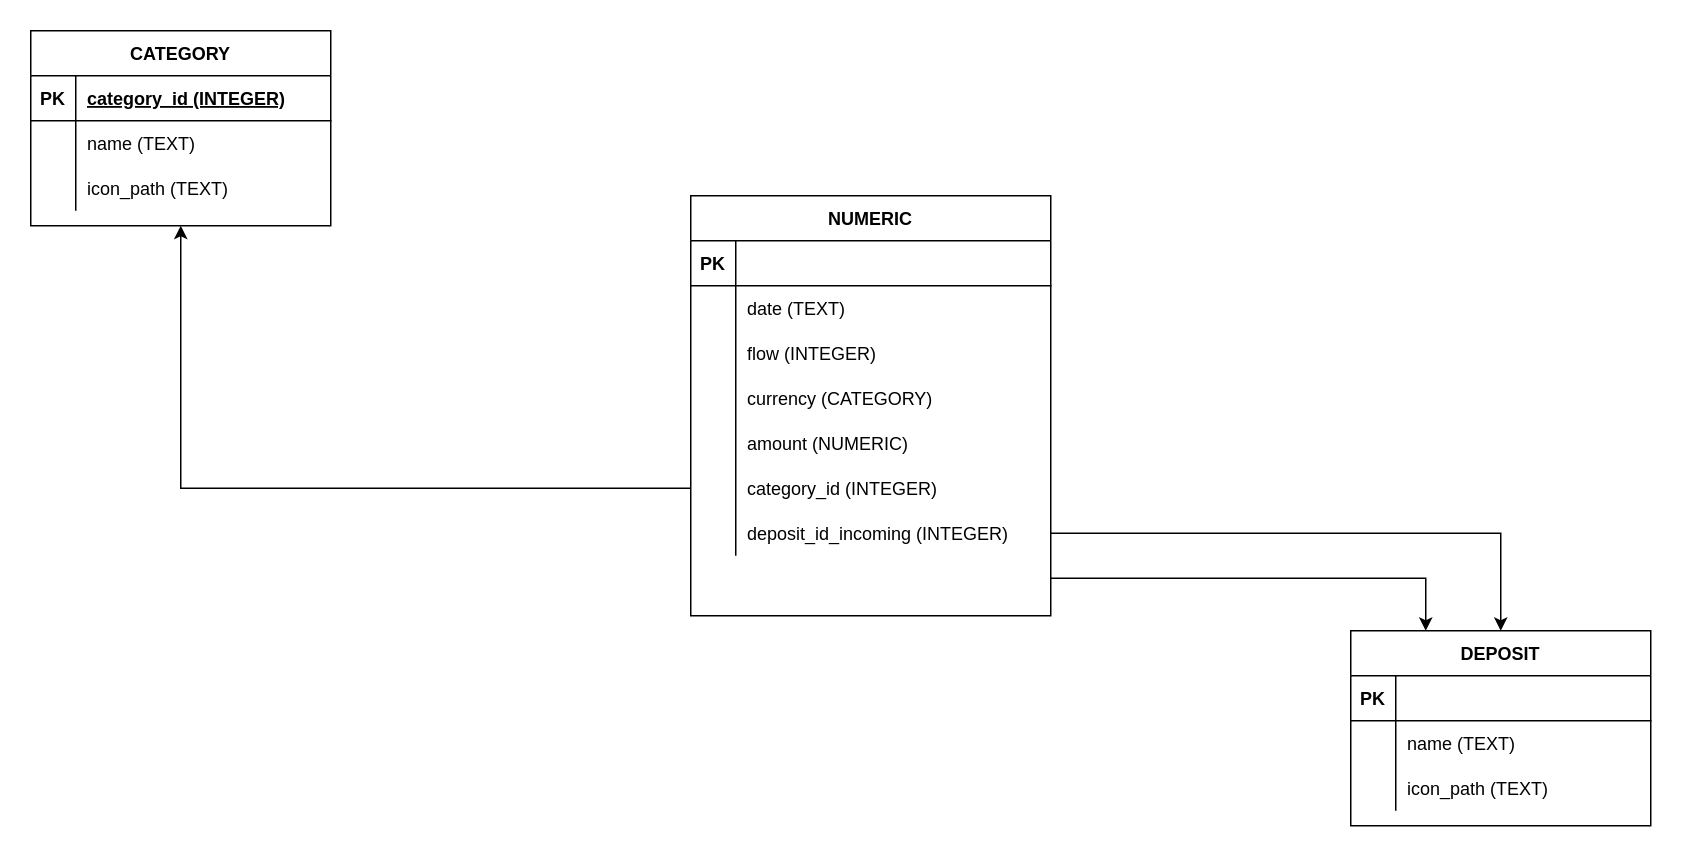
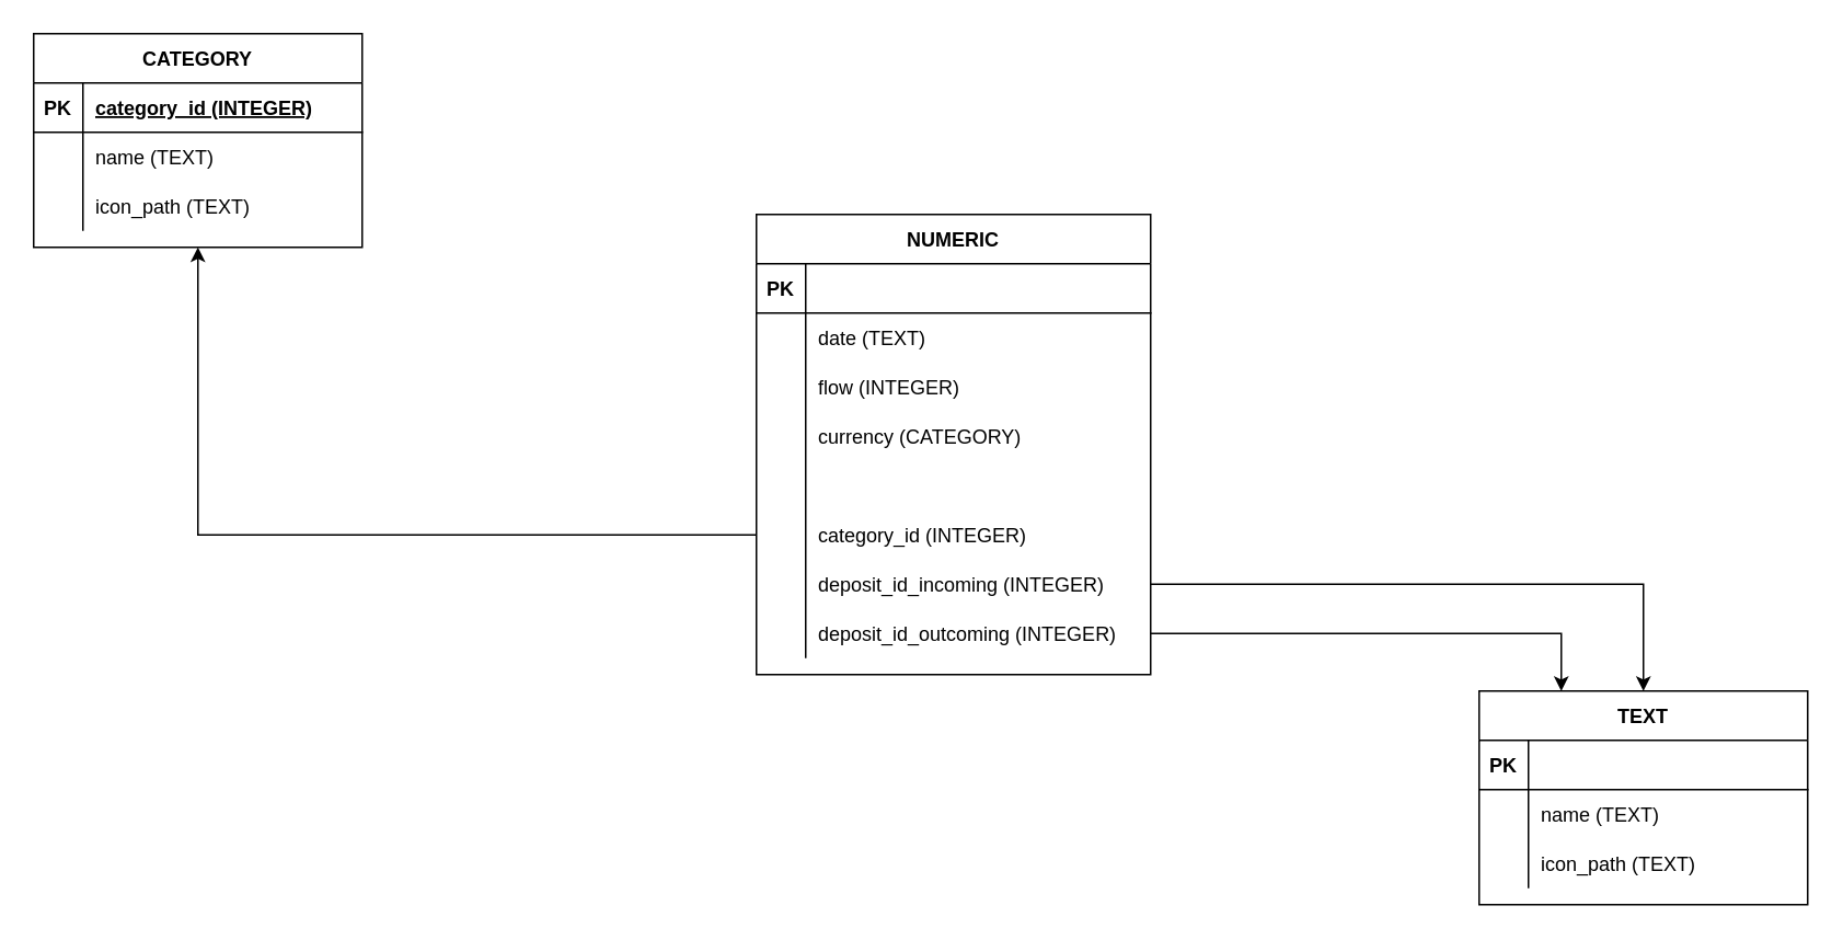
  <mxCell id="0" />
  <mxCell id="1" parent="0" />
  <mxCell id="2" value="NUMERIC" style="shape=table;startSize=30;container=1;collapsible=1;childLayout=tableLayout;fixedRows=1;rowLines=0;fontStyle=1;align=center;resizeLast=1;" vertex="1" parent="1"><mxGeometry x="460" y="130" width="240" height="280" as="geometry"><mxRectangle x="480" y="270" width="120" height="30" as="alternateBounds" /></mxGeometry></mxCell>
  <mxCell id="3" value="" style="shape=partialRectangle;collapsible=0;dropTarget=0;pointerEvents=0;fillColor=none;top=0;left=0;bottom=1;right=0;points=[[0,0.5],[1,0.5]];portConstraint=eastwest;" vertex="1" parent="2"><mxGeometry y="30" width="240" height="30" as="geometry" /></mxCell>
  <mxCell id="4" value="PK" style="shape=partialRectangle;connectable=0;fillColor=none;top=0;left=0;bottom=0;right=0;fontStyle=1;overflow=hidden;" vertex="1" parent="3"><mxGeometry width="30" height="30" as="geometry"><mxRectangle width="30" height="30" as="alternateBounds" /></mxGeometry></mxCell>
  <mxCell id="5" value="" style="shape=partialRectangle;collapsible=0;dropTarget=0;pointerEvents=0;fillColor=none;top=0;left=0;bottom=0;right=0;points=[[0,0.5],[1,0.5]];portConstraint=eastwest;" vertex="1" parent="2"><mxGeometry y="60" width="240" height="30" as="geometry" /></mxCell>
  <mxCell id="6" value="" style="shape=partialRectangle;connectable=0;fillColor=none;top=0;left=0;bottom=0;right=0;editable=1;overflow=hidden;" vertex="1" parent="5"><mxGeometry width="30" height="30" as="geometry"><mxRectangle width="30" height="30" as="alternateBounds" /></mxGeometry></mxCell>
  <mxCell id="7" value="date (TEXT)" style="shape=partialRectangle;connectable=0;fillColor=none;top=0;left=0;bottom=0;right=0;align=left;spacingLeft=6;overflow=hidden;" vertex="1" parent="5"><mxGeometry x="30" width="210" height="30" as="geometry"><mxRectangle width="210" height="30" as="alternateBounds" /></mxGeometry></mxCell>
  <mxCell id="8" value="" style="shape=partialRectangle;collapsible=0;dropTarget=0;pointerEvents=0;fillColor=none;top=0;left=0;bottom=0;right=0;points=[[0,0.5],[1,0.5]];portConstraint=eastwest;" vertex="1" parent="2"><mxGeometry y="90" width="240" height="30" as="geometry" /></mxCell>
  <mxCell id="9" value="" style="shape=partialRectangle;connectable=0;fillColor=none;top=0;left=0;bottom=0;right=0;editable=1;overflow=hidden;" vertex="1" parent="8"><mxGeometry width="30" height="30" as="geometry"><mxRectangle width="30" height="30" as="alternateBounds" /></mxGeometry></mxCell>
  <mxCell id="10" value="flow (INTEGER)" style="shape=partialRectangle;connectable=0;fillColor=none;top=0;left=0;bottom=0;right=0;align=left;spacingLeft=6;overflow=hidden;" vertex="1" parent="8"><mxGeometry x="30" width="210" height="30" as="geometry"><mxRectangle width="210" height="30" as="alternateBounds" /></mxGeometry></mxCell>
  <mxCell id="11" value="" style="shape=partialRectangle;collapsible=0;dropTarget=0;pointerEvents=0;fillColor=none;top=0;left=0;bottom=0;right=0;points=[[0,0.5],[1,0.5]];portConstraint=eastwest;" vertex="1" parent="2"><mxGeometry y="120" width="240" height="30" as="geometry" /></mxCell>
  <mxCell id="12" value="" style="shape=partialRectangle;connectable=0;fillColor=none;top=0;left=0;bottom=0;right=0;editable=1;overflow=hidden;" vertex="1" parent="11"><mxGeometry width="30" height="30" as="geometry"><mxRectangle width="30" height="30" as="alternateBounds" /></mxGeometry></mxCell>
  <mxCell id="13" value="currency (CATEGORY)" style="shape=partialRectangle;connectable=0;fillColor=none;top=0;left=0;bottom=0;right=0;align=left;spacingLeft=6;overflow=hidden;" vertex="1" parent="11"><mxGeometry x="30" width="210" height="30" as="geometry"><mxRectangle width="210" height="30" as="alternateBounds" /></mxGeometry></mxCell>
  <mxCell id="14" value="" style="shape=partialRectangle;collapsible=0;dropTarget=0;pointerEvents=0;fillColor=none;top=0;left=0;bottom=0;right=0;points=[[0,0.5],[1,0.5]];portConstraint=eastwest;" vertex="1" parent="2"><mxGeometry y="150" width="240" height="30" as="geometry" /></mxCell>
  <mxCell id="15" value="" style="shape=partialRectangle;connectable=0;fillColor=none;top=0;left=0;bottom=0;right=0;editable=1;overflow=hidden;" vertex="1" parent="14"><mxGeometry width="30" height="30" as="geometry"><mxRectangle width="30" height="30" as="alternateBounds" /></mxGeometry></mxCell>
- <mxCell id="16" value="amount (NUMERIC)" style="shape=partialRectangle;connectable=0;fillColor=none;top=0;left=0;bottom=0;right=0;align=left;spacingLeft=6;overflow=hidden;" vertex="1" parent="14"><mxGeometry x="30" width="210" height="30" as="geometry"><mxRectangle width="210" height="30" as="alternateBounds" /></mxGeometry></mxCell>
  <mxCell id="17" value="" style="shape=partialRectangle;collapsible=0;dropTarget=0;pointerEvents=0;fillColor=none;top=0;left=0;bottom=0;right=0;points=[[0,0.5],[1,0.5]];portConstraint=eastwest;" vertex="1" parent="2"><mxGeometry y="180" width="240" height="30" as="geometry" /></mxCell>
  <mxCell id="18" value="" style="shape=partialRectangle;connectable=0;fillColor=none;top=0;left=0;bottom=0;right=0;editable=1;overflow=hidden;" vertex="1" parent="17"><mxGeometry width="30" height="30" as="geometry"><mxRectangle width="30" height="30" as="alternateBounds" /></mxGeometry></mxCell>
  <mxCell id="19" value="category_id (INTEGER)" style="shape=partialRectangle;connectable=0;fillColor=none;top=0;left=0;bottom=0;right=0;align=left;spacingLeft=6;overflow=hidden;" vertex="1" parent="17"><mxGeometry x="30" width="210" height="30" as="geometry"><mxRectangle width="210" height="30" as="alternateBounds" /></mxGeometry></mxCell>
  <mxCell id="20" value="" style="shape=partialRectangle;collapsible=0;dropTarget=0;pointerEvents=0;fillColor=none;top=0;left=0;bottom=0;right=0;points=[[0,0.5],[1,0.5]];portConstraint=eastwest;" vertex="1" parent="2"><mxGeometry y="210" width="240" height="30" as="geometry" /></mxCell>
  <mxCell id="21" value="" style="shape=partialRectangle;connectable=0;fillColor=none;top=0;left=0;bottom=0;right=0;editable=1;overflow=hidden;" vertex="1" parent="20"><mxGeometry width="30" height="30" as="geometry"><mxRectangle width="30" height="30" as="alternateBounds" /></mxGeometry></mxCell>
  <mxCell id="22" value="deposit_id_incoming (INTEGER)" style="shape=partialRectangle;connectable=0;fillColor=none;top=0;left=0;bottom=0;right=0;align=left;spacingLeft=6;overflow=hidden;" vertex="1" parent="20"><mxGeometry x="30" width="210" height="30" as="geometry"><mxRectangle width="210" height="30" as="alternateBounds" /></mxGeometry></mxCell>
  <mxCell id="23" value="" style="shape=partialRectangle;collapsible=0;dropTarget=0;pointerEvents=0;fillColor=none;top=0;left=0;bottom=0;right=0;points=[[0,0.5],[1,0.5]];portConstraint=eastwest;" vertex="1" parent="2"><mxGeometry y="240" width="240" height="30" as="geometry" /></mxCell>
  <mxCell id="24" value="" style="shape=partialRectangle;connectable=0;fillColor=none;top=0;left=0;bottom=0;right=0;editable=1;overflow=hidden;" vertex="1" parent="23"><mxGeometry width="30" height="30" as="geometry"><mxRectangle width="30" height="30" as="alternateBounds" /></mxGeometry></mxCell>
+ <mxCell id="25" value="deposit_id_outcoming (INTEGER)" style="shape=partialRectangle;connectable=0;fillColor=none;top=0;left=0;bottom=0;right=0;align=left;spacingLeft=6;overflow=hidden;" vertex="1" parent="23"><mxGeometry x="30" width="210" height="30" as="geometry"><mxRectangle width="210" height="30" as="alternateBounds" /></mxGeometry></mxCell>
  <mxCell id="26" value="CATEGORY" style="shape=table;startSize=30;container=1;collapsible=1;childLayout=tableLayout;fixedRows=1;rowLines=0;fontStyle=1;align=center;resizeLast=1;" vertex="1" parent="1"><mxGeometry x="20" y="20" width="200" height="130" as="geometry"><mxRectangle x="440" y="320" width="100" height="30" as="alternateBounds" /></mxGeometry></mxCell>
  <mxCell id="27" value="" style="shape=partialRectangle;collapsible=0;dropTarget=0;pointerEvents=0;fillColor=none;top=0;left=0;bottom=1;right=0;points=[[0,0.5],[1,0.5]];portConstraint=eastwest;" vertex="1" parent="26"><mxGeometry y="30" width="200" height="30" as="geometry" /></mxCell>
  <mxCell id="28" value="PK" style="shape=partialRectangle;connectable=0;fillColor=none;top=0;left=0;bottom=0;right=0;fontStyle=1;overflow=hidden;" vertex="1" parent="27"><mxGeometry width="30" height="30" as="geometry"><mxRectangle width="30" height="30" as="alternateBounds" /></mxGeometry></mxCell>
  <mxCell id="29" value="category_id (INTEGER)" style="shape=partialRectangle;connectable=0;fillColor=none;top=0;left=0;bottom=0;right=0;align=left;spacingLeft=6;fontStyle=5;overflow=hidden;" vertex="1" parent="27"><mxGeometry x="30" width="170" height="30" as="geometry"><mxRectangle width="170" height="30" as="alternateBounds" /></mxGeometry></mxCell>
  <mxCell id="30" value="" style="shape=partialRectangle;collapsible=0;dropTarget=0;pointerEvents=0;fillColor=none;top=0;left=0;bottom=0;right=0;points=[[0,0.5],[1,0.5]];portConstraint=eastwest;" vertex="1" parent="26"><mxGeometry y="60" width="200" height="30" as="geometry" /></mxCell>
  <mxCell id="31" value="" style="shape=partialRectangle;connectable=0;fillColor=none;top=0;left=0;bottom=0;right=0;editable=1;overflow=hidden;" vertex="1" parent="30"><mxGeometry width="30" height="30" as="geometry"><mxRectangle width="30" height="30" as="alternateBounds" /></mxGeometry></mxCell>
  <mxCell id="32" value="name (TEXT)" style="shape=partialRectangle;connectable=0;fillColor=none;top=0;left=0;bottom=0;right=0;align=left;spacingLeft=6;overflow=hidden;" vertex="1" parent="30"><mxGeometry x="30" width="170" height="30" as="geometry"><mxRectangle width="170" height="30" as="alternateBounds" /></mxGeometry></mxCell>
  <mxCell id="33" value="" style="shape=partialRectangle;collapsible=0;dropTarget=0;pointerEvents=0;fillColor=none;top=0;left=0;bottom=0;right=0;points=[[0,0.5],[1,0.5]];portConstraint=eastwest;" vertex="1" parent="26"><mxGeometry y="90" width="200" height="30" as="geometry" /></mxCell>
  <mxCell id="34" value="" style="shape=partialRectangle;connectable=0;fillColor=none;top=0;left=0;bottom=0;right=0;editable=1;overflow=hidden;" vertex="1" parent="33"><mxGeometry width="30" height="30" as="geometry"><mxRectangle width="30" height="30" as="alternateBounds" /></mxGeometry></mxCell>
  <mxCell id="35" value="icon_path (TEXT)" style="shape=partialRectangle;connectable=0;fillColor=none;top=0;left=0;bottom=0;right=0;align=left;spacingLeft=6;overflow=hidden;" vertex="1" parent="33"><mxGeometry x="30" width="170" height="30" as="geometry"><mxRectangle width="170" height="30" as="alternateBounds" /></mxGeometry></mxCell>
  <mxCell id="36" style="edgeStyle=orthogonalEdgeStyle;rounded=0;orthogonalLoop=1;jettySize=auto;html=1;entryX=0.5;entryY=1;entryDx=0;entryDy=0;" edge="1" parent="1" source="17" target="26"><mxGeometry relative="1" as="geometry" /></mxCell>
- <mxCell id="37" value="DEPOSIT" style="shape=table;startSize=30;container=1;collapsible=1;childLayout=tableLayout;fixedRows=1;rowLines=0;fontStyle=1;align=center;resizeLast=1;" vertex="1" parent="1"><mxGeometry x="900" y="420" width="200" height="130" as="geometry" /></mxCell>
+ <mxCell id="37" value="TEXT" style="shape=table;startSize=30;container=1;collapsible=1;childLayout=tableLayout;fixedRows=1;rowLines=0;fontStyle=1;align=center;resizeLast=1;" vertex="1" parent="1"><mxGeometry x="900" y="420" width="200" height="130" as="geometry" /></mxCell>
  <mxCell id="38" value="" style="shape=partialRectangle;collapsible=0;dropTarget=0;pointerEvents=0;fillColor=none;top=0;left=0;bottom=1;right=0;points=[[0,0.5],[1,0.5]];portConstraint=eastwest;" vertex="1" parent="37"><mxGeometry y="30" width="200" height="30" as="geometry" /></mxCell>
  <mxCell id="39" value="PK" style="shape=partialRectangle;connectable=0;fillColor=none;top=0;left=0;bottom=0;right=0;fontStyle=1;overflow=hidden;" vertex="1" parent="38"><mxGeometry width="30" height="30" as="geometry"><mxRectangle width="30" height="30" as="alternateBounds" /></mxGeometry></mxCell>
  <mxCell id="40" value="" style="shape=partialRectangle;collapsible=0;dropTarget=0;pointerEvents=0;fillColor=none;top=0;left=0;bottom=0;right=0;points=[[0,0.5],[1,0.5]];portConstraint=eastwest;" vertex="1" parent="37"><mxGeometry y="60" width="200" height="30" as="geometry" /></mxCell>
  <mxCell id="41" value="" style="shape=partialRectangle;connectable=0;fillColor=none;top=0;left=0;bottom=0;right=0;editable=1;overflow=hidden;" vertex="1" parent="40"><mxGeometry width="30" height="30" as="geometry"><mxRectangle width="30" height="30" as="alternateBounds" /></mxGeometry></mxCell>
  <mxCell id="42" value="name (TEXT)" style="shape=partialRectangle;connectable=0;fillColor=none;top=0;left=0;bottom=0;right=0;align=left;spacingLeft=6;overflow=hidden;" vertex="1" parent="40"><mxGeometry x="30" width="170" height="30" as="geometry"><mxRectangle width="170" height="30" as="alternateBounds" /></mxGeometry></mxCell>
  <mxCell id="43" value="" style="shape=partialRectangle;collapsible=0;dropTarget=0;pointerEvents=0;fillColor=none;top=0;left=0;bottom=0;right=0;points=[[0,0.5],[1,0.5]];portConstraint=eastwest;" vertex="1" parent="37"><mxGeometry y="90" width="200" height="30" as="geometry" /></mxCell>
  <mxCell id="44" value="" style="shape=partialRectangle;connectable=0;fillColor=none;top=0;left=0;bottom=0;right=0;editable=1;overflow=hidden;" vertex="1" parent="43"><mxGeometry width="30" height="30" as="geometry"><mxRectangle width="30" height="30" as="alternateBounds" /></mxGeometry></mxCell>
  <mxCell id="45" value="icon_path (TEXT)" style="shape=partialRectangle;connectable=0;fillColor=none;top=0;left=0;bottom=0;right=0;align=left;spacingLeft=6;overflow=hidden;" vertex="1" parent="43"><mxGeometry x="30" width="170" height="30" as="geometry"><mxRectangle width="170" height="30" as="alternateBounds" /></mxGeometry></mxCell>
  <mxCell id="46" style="edgeStyle=orthogonalEdgeStyle;rounded=0;orthogonalLoop=1;jettySize=auto;html=1;entryX=0.5;entryY=0;entryDx=0;entryDy=0;" edge="1" parent="1" source="20" target="37"><mxGeometry relative="1" as="geometry" /></mxCell>
  <mxCell id="47" style="edgeStyle=orthogonalEdgeStyle;rounded=0;orthogonalLoop=1;jettySize=auto;html=1;entryX=0.25;entryY=0;entryDx=0;entryDy=0;" edge="1" parent="1" source="23" target="37"><mxGeometry relative="1" as="geometry" /></mxCell>
